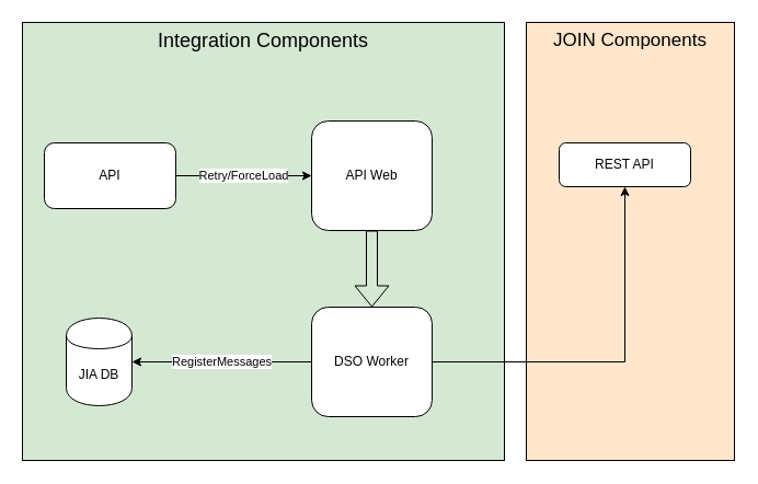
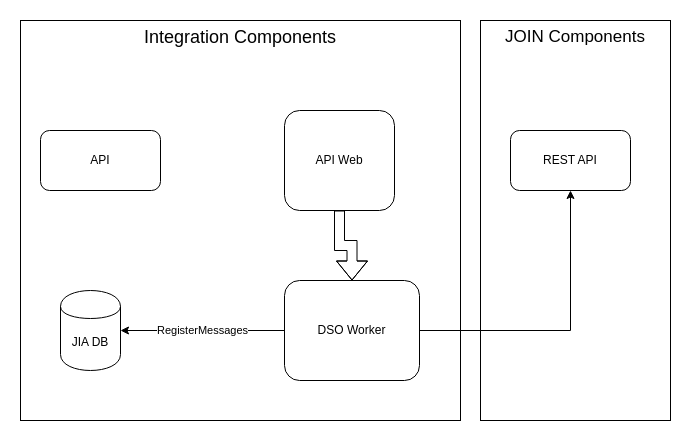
  <mxCell id="0" />
  <mxCell id="1" parent="0" />
- <mxCell id="2" value="Integration Components" style="rounded=0;whiteSpace=wrap;html=1;verticalAlign=top;fontSize=18;fillColor=#d5e8d4;" vertex="1" parent="1"><mxGeometry x="20" y="20" width="440" height="400" as="geometry" /></mxCell>
- <mxCell id="3" value="JOIN Components" style="rounded=0;whiteSpace=wrap;html=1;fontSize=17;verticalAlign=top;fillColor=#ffe6cc;" vertex="1" parent="1"><mxGeometry x="480" y="20" width="190" height="400" as="geometry" /></mxCell>
+ <mxCell id="2" value="Integration Components" style="rounded=0;whiteSpace=wrap;html=1;verticalAlign=top;fontSize=18;" vertex="1" parent="1"><mxGeometry x="20" y="20" width="440" height="400" as="geometry" /></mxCell>
+ <mxCell id="3" value="JOIN Components" style="rounded=0;whiteSpace=wrap;html=1;fontSize=17;verticalAlign=top;" vertex="1" parent="1"><mxGeometry x="480" y="20" width="190" height="400" as="geometry" /></mxCell>
  <mxCell id="4" value="RegisterMessages" style="edgeStyle=orthogonalEdgeStyle;rounded=0;orthogonalLoop=1;jettySize=auto;html=1;" edge="1" parent="1" source="5" target="6"><mxGeometry relative="1" as="geometry" /></mxCell>
- <mxCell id="5" value="DSO Worker" style="rounded=1;whiteSpace=wrap;html=1;" vertex="1" parent="1"><mxGeometry x="284" y="280" width="110" height="100" as="geometry" /></mxCell>
+ <mxCell id="5" value="DSO Worker" style="rounded=1;whiteSpace=wrap;html=1;" vertex="1" parent="1"><mxGeometry x="284" y="280" width="135" height="100" as="geometry" /></mxCell>
  <mxCell id="6" value="JIA DB" style="shape=cylinder;whiteSpace=wrap;html=1;boundedLbl=1;backgroundOutline=1;" vertex="1" parent="1"><mxGeometry x="60" y="290" width="60" height="80" as="geometry" /></mxCell>
  <mxCell id="7" style="edgeStyle=orthogonalEdgeStyle;rounded=0;orthogonalLoop=1;jettySize=auto;html=1;shape=flexArrow;" edge="1" parent="1" source="9" target="5"><mxGeometry relative="1" as="geometry" /></mxCell>
  <mxCell id="8" style="edgeStyle=orthogonalEdgeStyle;rounded=0;orthogonalLoop=1;jettySize=auto;html=1;fontSize=12;exitX=1;exitY=0.5;exitDx=0;exitDy=0;" edge="1" parent="1" source="5" target="12"><mxGeometry relative="1" as="geometry" /></mxCell>
  <mxCell id="9" value="API Web" style="rounded=1;whiteSpace=wrap;html=1;" vertex="1" parent="1"><mxGeometry x="284" y="110" width="110" height="100" as="geometry" /></mxCell>
- <mxCell id="10" value="Retry/ForceLoad" style="edgeStyle=orthogonalEdgeStyle;rounded=0;orthogonalLoop=1;jettySize=auto;html=1;entryX=0;entryY=0.5;entryDx=0;entryDy=0;" edge="1" parent="1" source="11" target="9"><mxGeometry relative="1" as="geometry" /></mxCell>
  <mxCell id="11" value="API" style="rounded=1;whiteSpace=wrap;html=1;" vertex="1" parent="1"><mxGeometry x="40" y="130" width="120" height="60" as="geometry" /></mxCell>
- <mxCell id="12" value="REST API" style="rounded=1;whiteSpace=wrap;html=1;fontSize=12;" vertex="1" parent="1"><mxGeometry x="510" y="130" width="120" height="40" as="geometry" /></mxCell>
+ <mxCell id="12" value="REST API" style="rounded=1;whiteSpace=wrap;html=1;fontSize=12;" vertex="1" parent="1"><mxGeometry x="510" y="130" width="120" height="60" as="geometry" /></mxCell>
